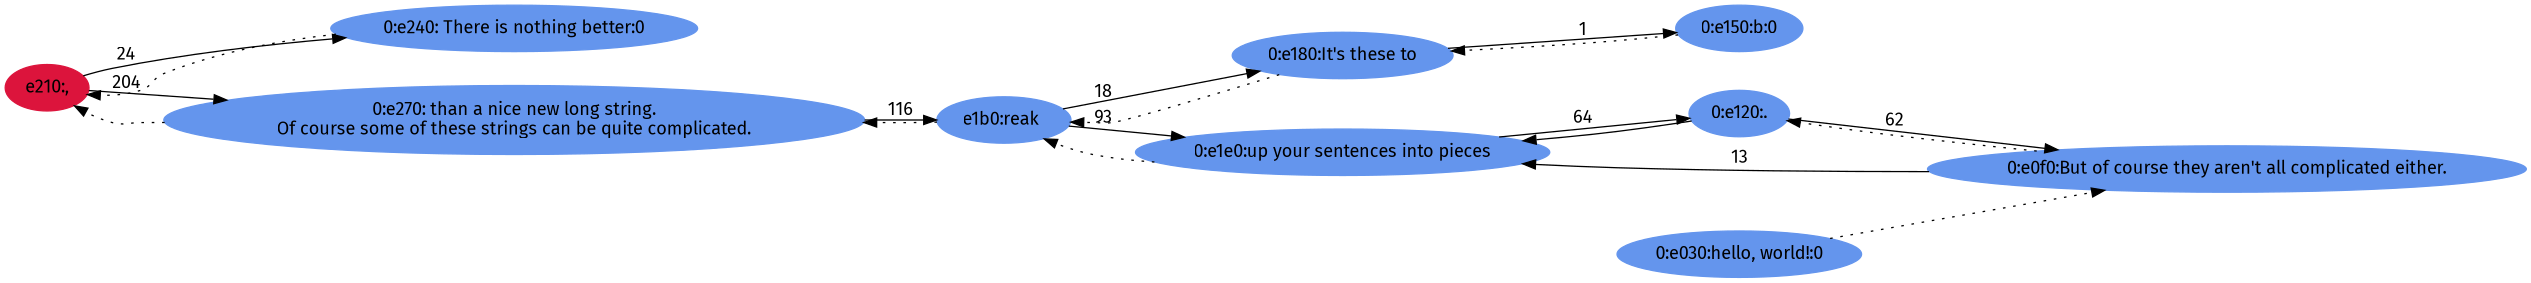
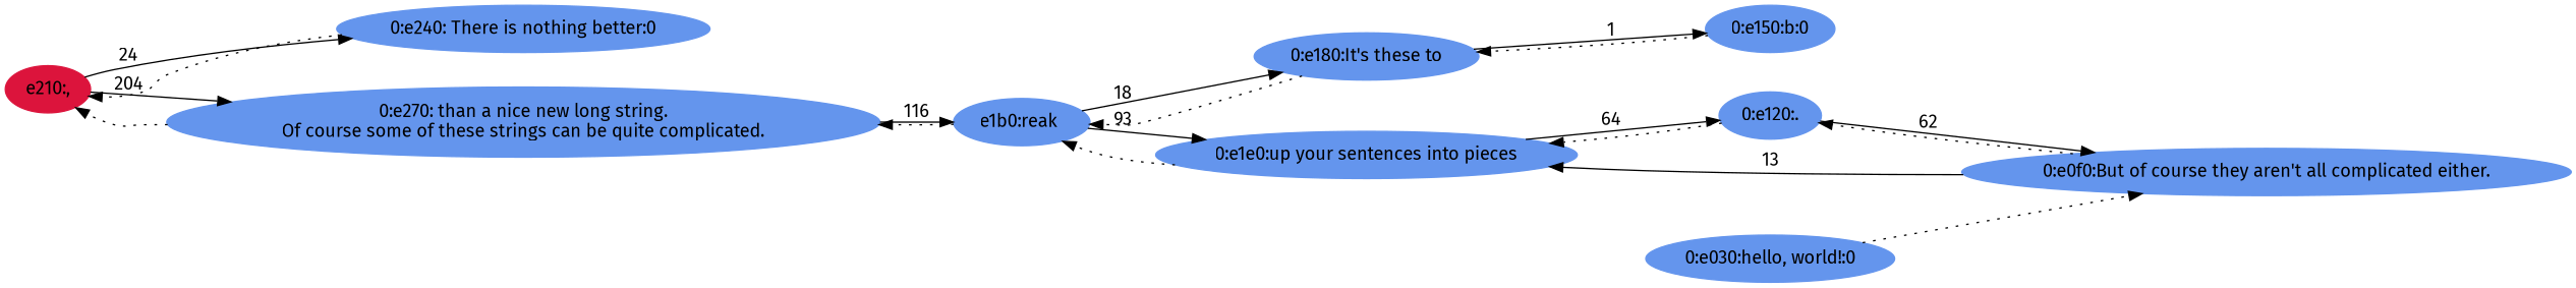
  digraph {
    fontname="Fira Sans"
    ordering=out
    rankdir=LR
    node [color=cornflowerblue fontname="Fira Sans" style=filled]
    edge [fontname="Fira Sans"]
    n1 [color=crimson label="e210:,"]
    n2 [label="0:e240: There is nothing better:0"]
    n3 [label="0:e270: than a nice new long string.\nOf course some of these strings can be quite complicated.\n"]
    n4 [label="e1b0:reak "]
    n5 [label="0:e180:It's these to"]
    n6 [label="0:e1e0:up your sentences into pieces"]
    n7 [label="0:e150:b:0"]
    n8 [label="0:e120:.\n"]
    n9 [label="0:e0f0:But of course they aren't all complicated either."]
    n10 [label="0:e030:hello, world!:0"]
    n1 -> n2 [label=24]
    n1 -> n3 [label=204]
    n2 -> n1 [style=dotted]
    n3 -> n1 [style=dotted]
    n3 -> n4 [label=116]
    n4 -> n3 [style=dotted]
    n4 -> n5 [label=18]
    n4 -> n6 [label=93]
    n5 -> n4 [style=dotted]
    n5 -> n7 [label=1]
    n6 -> n4 [style=dotted]
    n6 -> n8 [label=64]
    n7 -> n5 [style=dotted]
-   n8 -> n6 [style=solid]
+   n8 -> n6 [style=dotted]
    n8 -> n9 [label=62]
    n9 -> n6 [label=13]
    n9 -> n8 [style=dotted]
    n10 -> n9 [style=dotted]
  }
